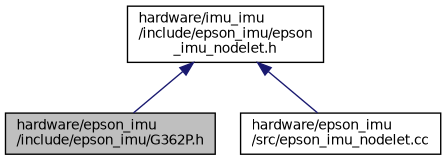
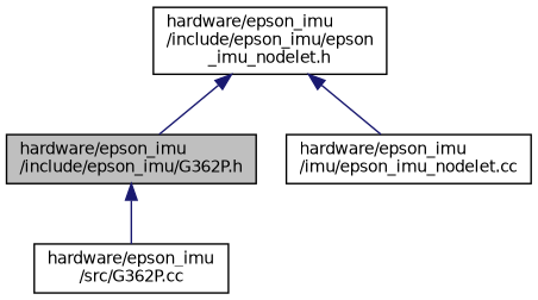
  digraph {
    fontname="DejaVu Sans"
    node [color=black fillcolor=white fontname="DejaVu Sans" fontsize=10 shape=record style=filled]
    edge [color=midnightblue dir=back fontname="DejaVu Sans" fontsize=10 labelfontname=Helvetica labelfontsize=10 style=solid]
    n1 [fillcolor=grey75 fontcolor=black height=0.2 label="hardware/epson_imu\l/include/epson_imu/G362P.h" width=0.4]
-   n3 [height=0.2 label="hardware/imu_imu\l/include/epson_imu/epson\l_imu_nodelet.h" width=0.4]
-   n4 [height=0.2 label="hardware/epson_imu\l/src/epson_imu_nodelet.cc" width=0.4]
+   n2 [height=0.2 label="hardware/epson_imu\l/src/G362P.cc" width=0.4]
+   n3 [height=0.2 label="hardware/epson_imu\l/include/epson_imu/epson\l_imu_nodelet.h" width=0.4]
+   n4 [height=0.2 label="hardware/epson_imu\l/imu/epson_imu_nodelet.cc" width=0.4]
+   n1 -> n2
    n3 -> n1
    n3 -> n4
  }
